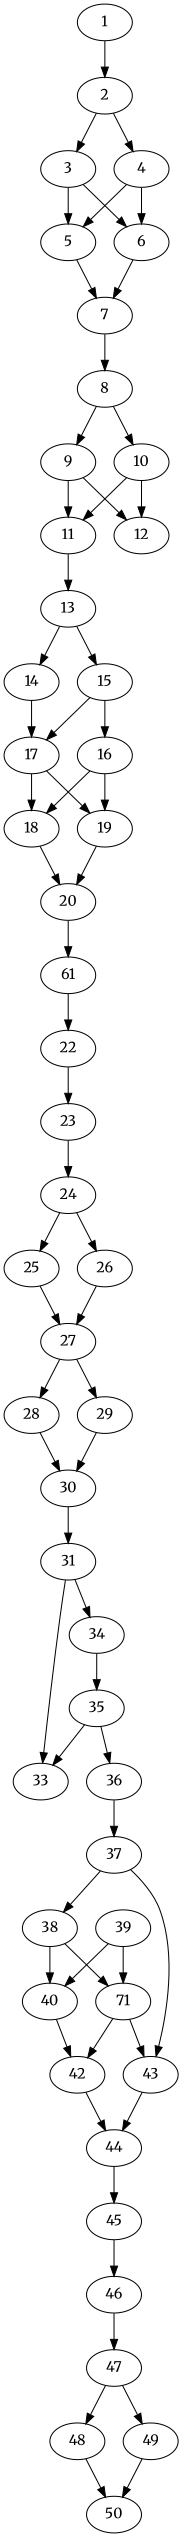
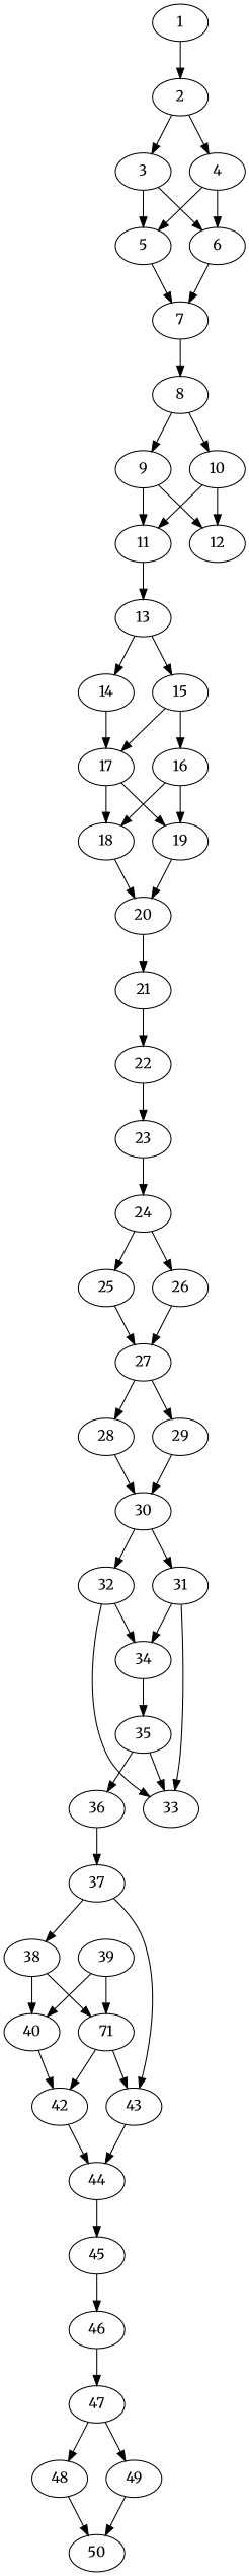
  digraph {
    fontname=Merriweather
    node [alpha=0.18 fontname=Merriweather]
    edge [fontname=Merriweather]
    1 [alpha=0.07]
    2 [alpha=0.09]
    3 [alpha=0.10]
    4 [alpha=0.04]
    5 [alpha=0.17]
    6 [alpha=0.12]
    7 [alpha=0.06]
    8 [alpha=0.08]
    9 [alpha=0.13]
    10 [alpha=0.15]
    11 [alpha=0.11]
    12
    13 [alpha=0.17]
    14 [alpha=0.07]
    15 [alpha=0.04]
    17 [alpha=0.12]
    16 [alpha=0.01]
    18 [alpha=0.10]
    19 [alpha=0.10]
    20 [alpha=0.10]
-   21 [label=61]
+   21
    22 [alpha=0.12]
    23 [alpha=0.02]
    24 [alpha=0.05]
    25 [alpha=0.12]
    26 [alpha=0.04]
    27 [alpha=0.13]
    28 [alpha=0.03]
    29 [alpha=0.15]
    30 [alpha=0.06]
    31
+   32 [alpha=0.02]
    33
    34 [alpha=0.16]
    35 [alpha=0.07]
    36 [alpha=0.08]
    37 [alpha=0.09]
    38 [alpha=0.19]
    43 [alpha=0.13]
    40
    n41 [alpha=0.07 label=71]
    39 [alpha=0.01]
    42 [alpha=0.04]
    44 [alpha=0.11]
    45 [alpha=0.17]
    46 [alpha=0.19]
    47 [alpha=0.16]
    48 [alpha=0.12]
    49
    50 [alpha=0.05]
    1 -> 2
    2 -> 3
    2 -> 4
    3 -> 5
    3 -> 6
    4 -> 5
    4 -> 6
    5 -> 7
    6 -> 7
    7 -> 8
    8 -> 9
    8 -> 10
    9 -> 11
    9 -> 12
    10 -> 11
    10 -> 12
    11 -> 13
    13 -> 14
    13 -> 15
    14 -> 17
    15 -> 17
    15 -> 16
    17 -> 18
    17 -> 19
    16 -> 18
    16 -> 19
    18 -> 20
    19 -> 20
    20 -> 21
    21 -> 22
    22 -> 23
    23 -> 24
    24 -> 25
    24 -> 26
    25 -> 27
    26 -> 27
    27 -> 28
    27 -> 29
    28 -> 30
    29 -> 30
    30 -> 31
+   30 -> 32
    31 -> 33
    31 -> 34
+   32 -> 33
+   32 -> 34
    34 -> 35
    35 -> 33
    35 -> 36
    36 -> 37
    37 -> 38
    37 -> 43
    38 -> 40
    38 -> n41
    43 -> 44
    40 -> 42
    n41 -> 43
    n41 -> 42
    39 -> 40
    39 -> n41
    42 -> 44
    44 -> 45
    45 -> 46
    46 -> 47
    47 -> 48
    47 -> 49
    48 -> 50
    49 -> 50
  }
